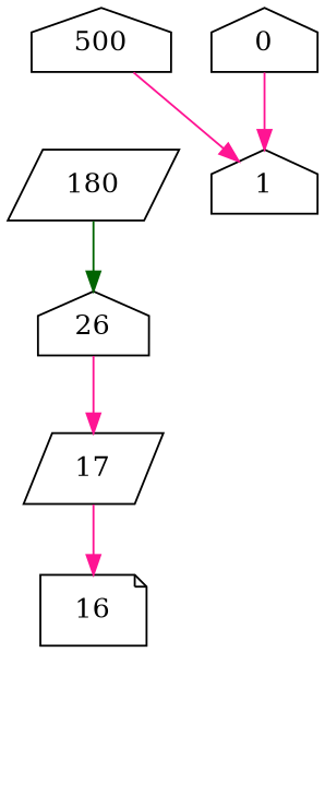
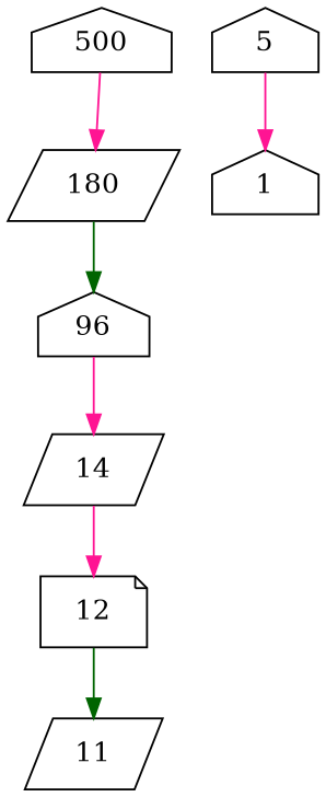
  digraph {
    node [shape=house]
    edge [color=deeppink]
    180 [shape=parallelogram]
    500
-   26
-   14 [shape=parallelogram label=17]
-   12 [shape=note label=16]
-   0
+   26 [label=96]
+   14 [shape=parallelogram]
+   12 [shape=note]
+   11 [shape=parallelogram]
+   0 [label=5]
    1
    180 -> 26 [color=darkgreen]
-   500 -> 1
+   500 -> 180
    26 -> 14
    14 -> 12
+   12 -> 11 [color=darkgreen]
    0 -> 1
  }
